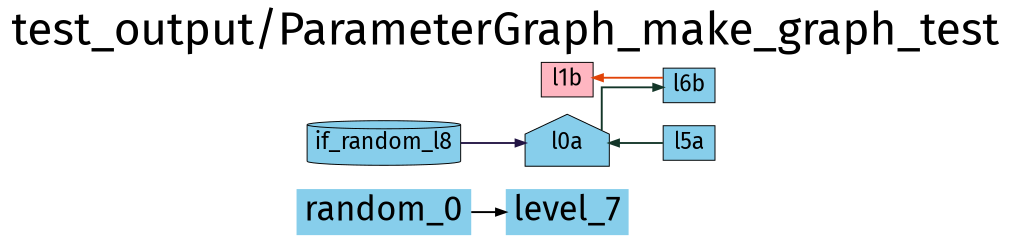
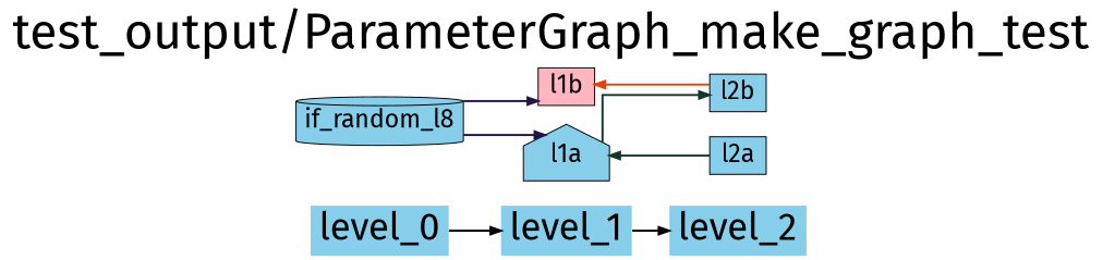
  digraph {
    fontname="Fira Sans"
    fontsize=48
    label="test_output/ParameterGraph_make_graph_test"
    labelloc=t
    rankdir=LR
    splines=ortho
    node [fillcolor=skyblue fontname="Fira Sans" fontsize=24 shape=plaintext style=filled]
    edge [fontname="Fira Sans" penwidth=2]
-   level_0 [fontsize=36 label=random_0]
-   level_1 [fontsize=36 label=level_7]
+   level_0 [fontsize=36]
+   level_1 [fontsize=36]
+   level_2 [fontsize=36]
    n4 [label=if_random_l8 shape=cylinder]
-   l1a [shape=house label=l0a]
+   l1a [shape=house]
    l1b [fillcolor=lightpink shape=box]
-   l2a [shape=box label=l5a]
-   l2b [shape=box label=l6b]
+   l2a [shape=box]
+   l2b [shape=box]
    subgraph sub_1 {
      level_0
      level_1
+     level_2
    }
    subgraph sub_2 {
      rank=same
      level_0
      n4
    }
    subgraph sub_3 {
      rank=same
      level_1
      l1a
      l1b
    }
    subgraph sub_4 {
      rank=same
+     level_2
      l2a
      l2b
    }
    level_0 -> level_1
+   level_1 -> level_2
    n4 -> l1a [color="#221444"]
+   n4 -> l1b [color="#221444"]
    l1a -> l2b [color="#133628"]
    l2a -> l1a [color="#133628"]
    l2b -> l1b [color="#E14308"]
  }
